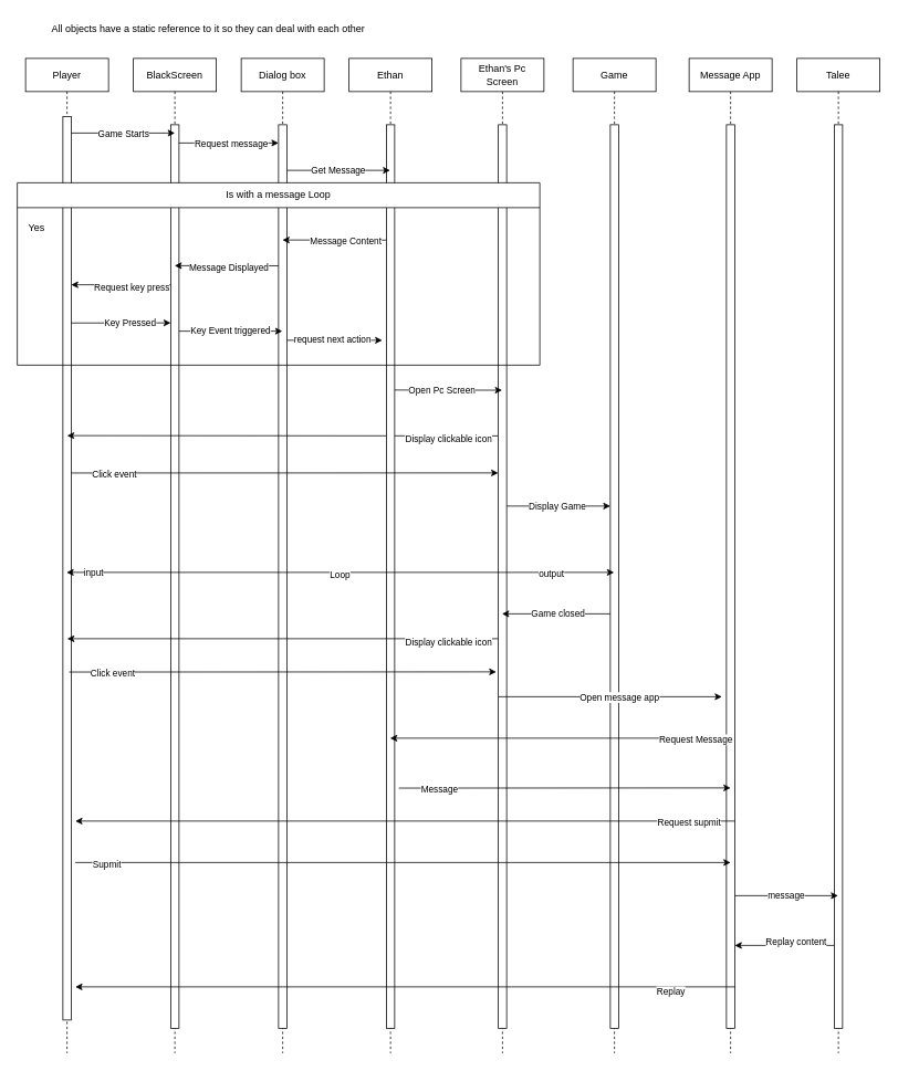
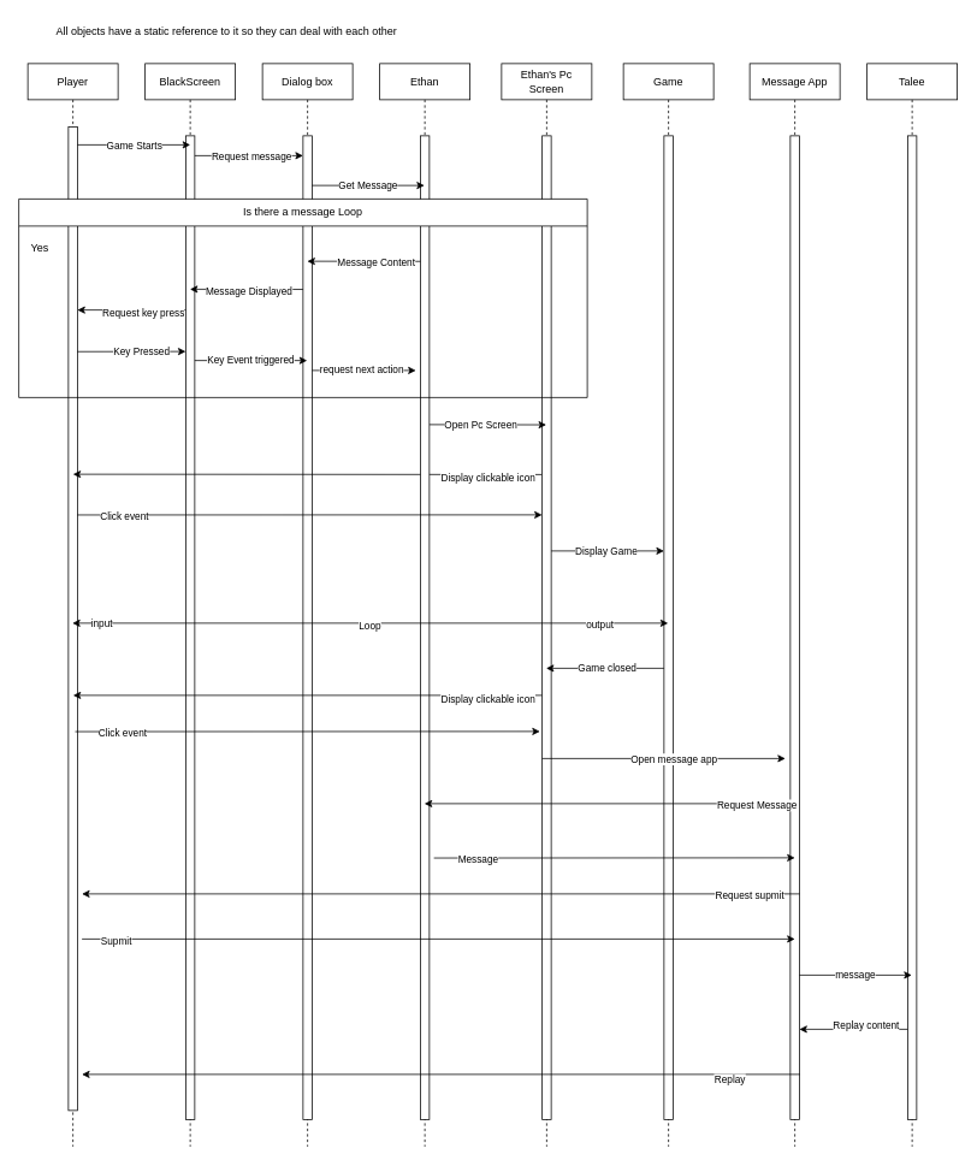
  <mxCell id="0" />
  <mxCell id="1" parent="0" />
  <mxCell id="2" value="Player" style="shape=umlLifeline;perimeter=lifelinePerimeter;whiteSpace=wrap;html=1;container=0;dropTarget=0;collapsible=0;recursiveResize=0;outlineConnect=0;portConstraint=eastwest;newEdgeStyle={&quot;edgeStyle&quot;:&quot;elbowEdgeStyle&quot;,&quot;elbow&quot;:&quot;vertical&quot;,&quot;curved&quot;:0,&quot;rounded&quot;:0};" parent="1" vertex="1"><mxGeometry x="30" y="70" width="100" height="1200" as="geometry" /></mxCell>
  <mxCell id="3" value="" style="html=1;points=[];perimeter=orthogonalPerimeter;outlineConnect=0;targetShapes=umlLifeline;portConstraint=eastwest;newEdgeStyle={&quot;edgeStyle&quot;:&quot;elbowEdgeStyle&quot;,&quot;elbow&quot;:&quot;vertical&quot;,&quot;curved&quot;:0,&quot;rounded&quot;:0};" parent="2" vertex="1"><mxGeometry x="45" y="70" width="10" height="1090" as="geometry" /></mxCell>
  <mxCell id="4" value="BlackScreen" style="shape=umlLifeline;perimeter=lifelinePerimeter;whiteSpace=wrap;html=1;container=0;dropTarget=0;collapsible=0;recursiveResize=0;outlineConnect=0;portConstraint=eastwest;newEdgeStyle={&quot;edgeStyle&quot;:&quot;elbowEdgeStyle&quot;,&quot;elbow&quot;:&quot;vertical&quot;,&quot;curved&quot;:0,&quot;rounded&quot;:0};" parent="1" vertex="1"><mxGeometry x="160" y="70" width="100" height="1200" as="geometry" /></mxCell>
  <mxCell id="5" value="" style="html=1;points=[];perimeter=orthogonalPerimeter;outlineConnect=0;targetShapes=umlLifeline;portConstraint=eastwest;newEdgeStyle={&quot;edgeStyle&quot;:&quot;elbowEdgeStyle&quot;,&quot;elbow&quot;:&quot;vertical&quot;,&quot;curved&quot;:0,&quot;rounded&quot;:0};" parent="4" vertex="1"><mxGeometry x="45" y="80" width="10" height="1090" as="geometry" /></mxCell>
  <mxCell id="6" style="edgeStyle=elbowEdgeStyle;rounded=0;orthogonalLoop=1;jettySize=auto;html=1;elbow=vertical;curved=0;" edge="1" parent="1" source="8"><mxGeometry relative="1" as="geometry"><mxPoint x="460" y="410" as="targetPoint" /></mxGeometry></mxCell>
  <mxCell id="7" value="request next action" style="edgeLabel;html=1;align=center;verticalAlign=middle;resizable=0;points=[];" vertex="1" connectable="0" parent="6"><mxGeometry x="-0.007" y="2" relative="1" as="geometry"><mxPoint as="offset" /></mxGeometry></mxCell>
  <mxCell id="8" value="Dialog box" style="shape=umlLifeline;perimeter=lifelinePerimeter;whiteSpace=wrap;html=1;container=0;dropTarget=0;collapsible=0;recursiveResize=0;outlineConnect=0;portConstraint=eastwest;newEdgeStyle={&quot;edgeStyle&quot;:&quot;elbowEdgeStyle&quot;,&quot;elbow&quot;:&quot;vertical&quot;,&quot;curved&quot;:0,&quot;rounded&quot;:0};" vertex="1" parent="1"><mxGeometry x="290" y="70" width="100" height="1200" as="geometry" /></mxCell>
  <mxCell id="9" value="" style="html=1;points=[];perimeter=orthogonalPerimeter;outlineConnect=0;targetShapes=umlLifeline;portConstraint=eastwest;newEdgeStyle={&quot;edgeStyle&quot;:&quot;elbowEdgeStyle&quot;,&quot;elbow&quot;:&quot;vertical&quot;,&quot;curved&quot;:0,&quot;rounded&quot;:0};" vertex="1" parent="8"><mxGeometry x="45" y="80" width="10" height="1090" as="geometry" /></mxCell>
  <mxCell id="10" style="edgeStyle=elbowEdgeStyle;rounded=0;orthogonalLoop=1;jettySize=auto;html=1;elbow=vertical;curved=0;" edge="1" parent="1"><mxGeometry relative="1" as="geometry"><mxPoint x="80.12" y="525.369" as="targetPoint" /><mxPoint x="599.62" y="525.369" as="sourcePoint" /></mxGeometry></mxCell>
  <mxCell id="11" value="Display clickable icon" style="edgeLabel;html=1;align=center;verticalAlign=middle;resizable=0;points=[];" vertex="1" connectable="0" parent="10"><mxGeometry x="-0.805" y="3" relative="1" as="geometry"><mxPoint x="-9" as="offset" /></mxGeometry></mxCell>
  <mxCell id="12" style="edgeStyle=elbowEdgeStyle;rounded=0;orthogonalLoop=1;jettySize=auto;html=1;elbow=vertical;curved=0;" edge="1" parent="1"><mxGeometry relative="1" as="geometry"><mxPoint x="604.447" y="610.005" as="sourcePoint" /><mxPoint x="735" y="610.005" as="targetPoint" /></mxGeometry></mxCell>
  <mxCell id="13" value="Display Game" style="edgeLabel;html=1;align=center;verticalAlign=middle;resizable=0;points=[];" vertex="1" connectable="0" parent="12"><mxGeometry x="0.285" y="1" relative="1" as="geometry"><mxPoint x="-18" as="offset" /></mxGeometry></mxCell>
  <mxCell id="14" value="Ethan's Pc Screen" style="shape=umlLifeline;perimeter=lifelinePerimeter;whiteSpace=wrap;html=1;container=0;dropTarget=0;collapsible=0;recursiveResize=0;outlineConnect=0;portConstraint=eastwest;newEdgeStyle={&quot;edgeStyle&quot;:&quot;elbowEdgeStyle&quot;,&quot;elbow&quot;:&quot;vertical&quot;,&quot;curved&quot;:0,&quot;rounded&quot;:0};" vertex="1" parent="1"><mxGeometry x="555" y="70" width="100" height="1200" as="geometry" /></mxCell>
  <mxCell id="15" value="" style="html=1;points=[];perimeter=orthogonalPerimeter;outlineConnect=0;targetShapes=umlLifeline;portConstraint=eastwest;newEdgeStyle={&quot;edgeStyle&quot;:&quot;elbowEdgeStyle&quot;,&quot;elbow&quot;:&quot;vertical&quot;,&quot;curved&quot;:0,&quot;rounded&quot;:0};" vertex="1" parent="14"><mxGeometry x="45" y="80" width="10" height="1090" as="geometry" /></mxCell>
  <mxCell id="16" value="Game closed" style="edgeStyle=elbowEdgeStyle;rounded=0;orthogonalLoop=1;jettySize=auto;html=1;elbow=horizontal;curved=0;" edge="1" parent="1"><mxGeometry relative="1" as="geometry"><mxPoint x="739.5" y="740.001" as="sourcePoint" /><mxPoint x="604.447" y="740.001" as="targetPoint" /></mxGeometry></mxCell>
  <mxCell id="17" value="Game" style="shape=umlLifeline;perimeter=lifelinePerimeter;whiteSpace=wrap;html=1;container=0;dropTarget=0;collapsible=0;recursiveResize=0;outlineConnect=0;portConstraint=eastwest;newEdgeStyle={&quot;edgeStyle&quot;:&quot;elbowEdgeStyle&quot;,&quot;elbow&quot;:&quot;vertical&quot;,&quot;curved&quot;:0,&quot;rounded&quot;:0};" vertex="1" parent="1"><mxGeometry x="690" y="70" width="100" height="1200" as="geometry" /></mxCell>
  <mxCell id="18" value="" style="html=1;points=[];perimeter=orthogonalPerimeter;outlineConnect=0;targetShapes=umlLifeline;portConstraint=eastwest;newEdgeStyle={&quot;edgeStyle&quot;:&quot;elbowEdgeStyle&quot;,&quot;elbow&quot;:&quot;vertical&quot;,&quot;curved&quot;:0,&quot;rounded&quot;:0};" vertex="1" parent="17"><mxGeometry x="45" y="80" width="10" height="1090" as="geometry" /></mxCell>
  <mxCell id="19" value="Message App&lt;br&gt;" style="shape=umlLifeline;perimeter=lifelinePerimeter;whiteSpace=wrap;html=1;container=0;dropTarget=0;collapsible=0;recursiveResize=0;outlineConnect=0;portConstraint=eastwest;newEdgeStyle={&quot;edgeStyle&quot;:&quot;elbowEdgeStyle&quot;,&quot;elbow&quot;:&quot;vertical&quot;,&quot;curved&quot;:0,&quot;rounded&quot;:0};" vertex="1" parent="1"><mxGeometry x="830" y="70" width="100" height="1200" as="geometry" /></mxCell>
  <mxCell id="20" value="" style="html=1;points=[];perimeter=orthogonalPerimeter;outlineConnect=0;targetShapes=umlLifeline;portConstraint=eastwest;newEdgeStyle={&quot;edgeStyle&quot;:&quot;elbowEdgeStyle&quot;,&quot;elbow&quot;:&quot;vertical&quot;,&quot;curved&quot;:0,&quot;rounded&quot;:0};" vertex="1" parent="19"><mxGeometry x="45" y="80" width="10" height="1090" as="geometry" /></mxCell>
  <mxCell id="21" value="Talee" style="shape=umlLifeline;perimeter=lifelinePerimeter;whiteSpace=wrap;html=1;container=0;dropTarget=0;collapsible=0;recursiveResize=0;outlineConnect=0;portConstraint=eastwest;newEdgeStyle={&quot;edgeStyle&quot;:&quot;elbowEdgeStyle&quot;,&quot;elbow&quot;:&quot;vertical&quot;,&quot;curved&quot;:0,&quot;rounded&quot;:0};" vertex="1" parent="1"><mxGeometry x="960" y="70" width="100" height="1200" as="geometry" /></mxCell>
  <mxCell id="22" value="" style="html=1;points=[];perimeter=orthogonalPerimeter;outlineConnect=0;targetShapes=umlLifeline;portConstraint=eastwest;newEdgeStyle={&quot;edgeStyle&quot;:&quot;elbowEdgeStyle&quot;,&quot;elbow&quot;:&quot;vertical&quot;,&quot;curved&quot;:0,&quot;rounded&quot;:0};" vertex="1" parent="21"><mxGeometry x="45" y="80" width="10" height="1090" as="geometry" /></mxCell>
  <mxCell id="23" value="" style="endArrow=classic;html=1;rounded=0;" edge="1" parent="1" source="3" target="4"><mxGeometry width="50" height="50" relative="1" as="geometry"><mxPoint x="360" y="260" as="sourcePoint" /><mxPoint x="410" y="210" as="targetPoint" /><Array as="points"><mxPoint x="210" y="160" /></Array></mxGeometry></mxCell>
  <mxCell id="24" value="Game Starts" style="edgeLabel;html=1;align=center;verticalAlign=middle;resizable=0;points=[];" vertex="1" connectable="0" parent="23"><mxGeometry x="-0.005" relative="1" as="geometry"><mxPoint as="offset" /></mxGeometry></mxCell>
  <mxCell id="25" value="" style="endArrow=classic;html=1;rounded=0;" edge="1" parent="1"><mxGeometry width="50" height="50" relative="1" as="geometry"><mxPoint x="215" y="172" as="sourcePoint" /><mxPoint x="335" y="172" as="targetPoint" /></mxGeometry></mxCell>
  <mxCell id="26" value="Request message" style="edgeLabel;html=1;align=center;verticalAlign=middle;resizable=0;points=[];" vertex="1" connectable="0" parent="25"><mxGeometry x="0.032" relative="1" as="geometry"><mxPoint as="offset" /></mxGeometry></mxCell>
  <mxCell id="27" style="edgeStyle=elbowEdgeStyle;rounded=0;orthogonalLoop=1;jettySize=auto;html=1;elbow=vertical;curved=0;" edge="1" parent="1"><mxGeometry relative="1" as="geometry"><mxPoint x="604.5" y="470.23" as="targetPoint" /><mxPoint x="474.731" y="469.999" as="sourcePoint" /><Array as="points"><mxPoint x="610" y="470.23" /></Array></mxGeometry></mxCell>
  <mxCell id="28" value="Open Pc Screen&lt;br&gt;" style="edgeLabel;html=1;align=center;verticalAlign=middle;resizable=0;points=[];" vertex="1" connectable="0" parent="27"><mxGeometry x="-0.12" relative="1" as="geometry"><mxPoint as="offset" /></mxGeometry></mxCell>
  <mxCell id="29" value="Ethan" style="shape=umlLifeline;perimeter=lifelinePerimeter;whiteSpace=wrap;html=1;container=0;dropTarget=0;collapsible=0;recursiveResize=0;outlineConnect=0;portConstraint=eastwest;newEdgeStyle={&quot;edgeStyle&quot;:&quot;elbowEdgeStyle&quot;,&quot;elbow&quot;:&quot;vertical&quot;,&quot;curved&quot;:0,&quot;rounded&quot;:0};" vertex="1" parent="1"><mxGeometry x="420" y="70" width="100" height="1200" as="geometry" /></mxCell>
  <mxCell id="30" value="" style="html=1;points=[];perimeter=orthogonalPerimeter;outlineConnect=0;targetShapes=umlLifeline;portConstraint=eastwest;newEdgeStyle={&quot;edgeStyle&quot;:&quot;elbowEdgeStyle&quot;,&quot;elbow&quot;:&quot;vertical&quot;,&quot;curved&quot;:0,&quot;rounded&quot;:0};" vertex="1" parent="29"><mxGeometry x="45" y="80" width="10" height="1090" as="geometry" /></mxCell>
  <mxCell id="31" value="Get Message" style="edgeStyle=elbowEdgeStyle;rounded=0;orthogonalLoop=1;jettySize=auto;html=1;elbow=horizontal;curved=0;" edge="1" parent="1"><mxGeometry relative="1" as="geometry"><mxPoint x="345" y="205.004" as="sourcePoint" /><mxPoint x="469.5" y="205.004" as="targetPoint" /></mxGeometry></mxCell>
  <mxCell id="32" style="edgeStyle=elbowEdgeStyle;rounded=0;orthogonalLoop=1;jettySize=auto;html=1;elbow=vertical;curved=0;" edge="1" parent="1"><mxGeometry relative="1" as="geometry"><mxPoint x="465" y="289.154" as="sourcePoint" /><mxPoint x="339.731" y="289.154" as="targetPoint" /></mxGeometry></mxCell>
  <mxCell id="33" value="Message Content" style="edgeLabel;html=1;align=center;verticalAlign=middle;resizable=0;points=[];" vertex="1" connectable="0" parent="32"><mxGeometry x="-0.196" y="1" relative="1" as="geometry"><mxPoint as="offset" /></mxGeometry></mxCell>
  <mxCell id="34" style="edgeStyle=elbowEdgeStyle;rounded=0;orthogonalLoop=1;jettySize=auto;html=1;elbow=vertical;curved=0;" edge="1" parent="1"><mxGeometry relative="1" as="geometry"><mxPoint x="335" y="320.154" as="sourcePoint" /><mxPoint x="209.731" y="320.154" as="targetPoint" /></mxGeometry></mxCell>
  <mxCell id="35" value="Message Displayed" style="edgeLabel;html=1;align=center;verticalAlign=middle;resizable=0;points=[];" vertex="1" connectable="0" parent="34"><mxGeometry x="-0.024" y="2" relative="1" as="geometry"><mxPoint as="offset" /></mxGeometry></mxCell>
  <mxCell id="36" style="edgeStyle=elbowEdgeStyle;rounded=0;orthogonalLoop=1;jettySize=auto;html=1;elbow=vertical;curved=0;" edge="1" parent="1"><mxGeometry relative="1" as="geometry"><mxPoint x="205" y="343.004" as="sourcePoint" /><mxPoint x="85" y="343.004" as="targetPoint" /></mxGeometry></mxCell>
  <mxCell id="37" value="Request key press&lt;br&gt;" style="edgeLabel;html=1;align=center;verticalAlign=middle;resizable=0;points=[];" vertex="1" connectable="0" parent="36"><mxGeometry x="-0.198" y="2" relative="1" as="geometry"><mxPoint as="offset" /></mxGeometry></mxCell>
  <mxCell id="38" style="edgeStyle=elbowEdgeStyle;rounded=0;orthogonalLoop=1;jettySize=auto;html=1;elbow=vertical;curved=0;" edge="1" parent="1"><mxGeometry relative="1" as="geometry"><mxPoint x="205" y="389.154" as="targetPoint" /><mxPoint x="85" y="389.154" as="sourcePoint" /></mxGeometry></mxCell>
  <mxCell id="39" value="Key Pressed" style="edgeLabel;html=1;align=center;verticalAlign=middle;resizable=0;points=[];" vertex="1" connectable="0" parent="38"><mxGeometry x="0.177" y="1" relative="1" as="geometry"><mxPoint as="offset" /></mxGeometry></mxCell>
  <mxCell id="40" value="Key Event triggered" style="edgeStyle=elbowEdgeStyle;rounded=0;orthogonalLoop=1;jettySize=auto;html=1;elbow=vertical;curved=0;" edge="1" parent="1"><mxGeometry relative="1" as="geometry"><mxPoint x="215" y="399.004" as="sourcePoint" /><mxPoint x="339.5" y="399.004" as="targetPoint" /></mxGeometry></mxCell>
- <mxCell id="41" value="Is with a message Loop" style="swimlane;fontStyle=0;childLayout=stackLayout;horizontal=1;startSize=30;horizontalStack=0;resizeParent=1;resizeParentMax=0;resizeLast=0;collapsible=1;marginBottom=0;whiteSpace=wrap;html=1;" vertex="1" parent="1"><mxGeometry x="20" y="220" width="630" height="220" as="geometry" /></mxCell>
+ <mxCell id="41" value="Is there a message Loop" style="swimlane;fontStyle=0;childLayout=stackLayout;horizontal=1;startSize=30;horizontalStack=0;resizeParent=1;resizeParentMax=0;resizeLast=0;collapsible=1;marginBottom=0;whiteSpace=wrap;html=1;" vertex="1" parent="1"><mxGeometry x="20" y="220" width="630" height="220" as="geometry" /></mxCell>
  <mxCell id="42" value="Yes&lt;br&gt;" style="text;html=1;align=center;verticalAlign=middle;resizable=0;points=[];autosize=1;strokeColor=none;fillColor=none;" vertex="1" parent="1"><mxGeometry x="23" y="260" width="40" height="30" as="geometry" /></mxCell>
  <mxCell id="43" value="All objects have a static&amp;nbsp;reference to it so they can deal with each other" style="text;html=1;align=center;verticalAlign=middle;resizable=0;points=[];autosize=1;strokeColor=none;fillColor=none;" vertex="1" parent="1"><mxGeometry x="50" width="400" height="30" as="geometry" y="20" /></mxCell>
  <mxCell id="44" style="edgeStyle=elbowEdgeStyle;rounded=0;orthogonalLoop=1;jettySize=auto;html=1;elbow=vertical;curved=0;" edge="1" parent="1"><mxGeometry relative="1" as="geometry"><mxPoint x="599.87" y="570.112" as="targetPoint" /><mxPoint x="84.87" y="570.112" as="sourcePoint" /></mxGeometry></mxCell>
  <mxCell id="45" value="Click event" style="edgeLabel;html=1;align=center;verticalAlign=middle;resizable=0;points=[];" vertex="1" connectable="0" parent="44"><mxGeometry x="-0.794" y="-1" relative="1" as="geometry"><mxPoint x="-1" as="offset" /></mxGeometry></mxCell>
  <mxCell id="46" value="" style="endArrow=classic;startArrow=classic;html=1;rounded=0;" edge="1" parent="1" source="2" target="17"><mxGeometry width="50" height="50" relative="1" as="geometry"><mxPoint x="540" y="540" as="sourcePoint" /><mxPoint x="590" y="490" as="targetPoint" /><Array as="points"><mxPoint x="420" y="690" /></Array></mxGeometry></mxCell>
  <mxCell id="47" value="output&lt;br&gt;" style="edgeLabel;html=1;align=center;verticalAlign=middle;resizable=0;points=[];" vertex="1" connectable="0" parent="46"><mxGeometry x="0.769" y="-1" relative="1" as="geometry"><mxPoint as="offset" /></mxGeometry></mxCell>
  <mxCell id="48" value="input" style="edgeLabel;html=1;align=center;verticalAlign=middle;resizable=0;points=[];" vertex="1" connectable="0" parent="46"><mxGeometry x="-0.902" y="1" relative="1" as="geometry"><mxPoint as="offset" /></mxGeometry></mxCell>
  <mxCell id="49" value="Loop" style="edgeLabel;html=1;align=center;verticalAlign=middle;resizable=0;points=[];" vertex="1" connectable="0" parent="46"><mxGeometry x="-0.002" y="-2" relative="1" as="geometry"><mxPoint as="offset" /></mxGeometry></mxCell>
  <mxCell id="50" style="edgeStyle=elbowEdgeStyle;rounded=0;orthogonalLoop=1;jettySize=auto;html=1;elbow=vertical;curved=0;" edge="1" parent="1"><mxGeometry relative="1" as="geometry"><mxPoint x="80.25" y="769.999" as="targetPoint" /><mxPoint x="599.75" y="769.999" as="sourcePoint" /></mxGeometry></mxCell>
  <mxCell id="51" value="Display clickable icon" style="edgeLabel;html=1;align=center;verticalAlign=middle;resizable=0;points=[];" vertex="1" connectable="0" parent="50"><mxGeometry x="-0.805" y="3" relative="1" as="geometry"><mxPoint x="-9" as="offset" /></mxGeometry></mxCell>
  <mxCell id="52" style="edgeStyle=elbowEdgeStyle;rounded=0;orthogonalLoop=1;jettySize=auto;html=1;elbow=vertical;curved=0;" edge="1" parent="1"><mxGeometry relative="1" as="geometry"><mxPoint x="597.5" y="810.222" as="targetPoint" /><mxPoint x="82.5" y="810.222" as="sourcePoint" /></mxGeometry></mxCell>
  <mxCell id="53" value="Click event" style="edgeLabel;html=1;align=center;verticalAlign=middle;resizable=0;points=[];" vertex="1" connectable="0" parent="52"><mxGeometry x="-0.794" y="-1" relative="1" as="geometry"><mxPoint x="-1" as="offset" /></mxGeometry></mxCell>
  <mxCell id="54" style="edgeStyle=elbowEdgeStyle;rounded=0;orthogonalLoop=1;jettySize=auto;html=1;elbow=vertical;curved=0;" edge="1" parent="1"><mxGeometry relative="1" as="geometry"><mxPoint x="600" y="840" as="sourcePoint" /><mxPoint x="869.5" y="840" as="targetPoint" /></mxGeometry></mxCell>
  <mxCell id="55" value="Open message app&lt;br&gt;" style="edgeLabel;html=1;align=center;verticalAlign=middle;resizable=0;points=[];" vertex="1" connectable="0" parent="54"><mxGeometry x="-0.685" relative="1" as="geometry"><mxPoint x="103" as="offset" /></mxGeometry></mxCell>
  <mxCell id="56" style="edgeStyle=elbowEdgeStyle;rounded=0;orthogonalLoop=1;jettySize=auto;html=1;elbow=vertical;curved=0;" edge="1" parent="1" source="20"><mxGeometry relative="1" as="geometry"><mxPoint x="1010.47" y="890.001" as="sourcePoint" /><mxPoint x="469.54" y="890.222" as="targetPoint" /></mxGeometry></mxCell>
  <mxCell id="57" value="Request Message" style="edgeLabel;html=1;align=center;verticalAlign=middle;resizable=0;points=[];" vertex="1" connectable="0" parent="56"><mxGeometry x="-0.815" y="1" relative="1" as="geometry"><mxPoint as="offset" /></mxGeometry></mxCell>
  <mxCell id="58" style="edgeStyle=elbowEdgeStyle;rounded=0;orthogonalLoop=1;jettySize=auto;html=1;elbow=vertical;curved=0;" edge="1" parent="1"><mxGeometry relative="1" as="geometry"><mxPoint x="480" y="950.236" as="sourcePoint" /><mxPoint x="880" y="950.236" as="targetPoint" /></mxGeometry></mxCell>
  <mxCell id="59" value="Message&lt;br&gt;" style="edgeLabel;html=1;align=center;verticalAlign=middle;resizable=0;points=[];" vertex="1" connectable="0" parent="58"><mxGeometry x="-0.755" y="-1" relative="1" as="geometry"><mxPoint as="offset" /></mxGeometry></mxCell>
  <mxCell id="60" style="edgeStyle=elbowEdgeStyle;rounded=0;orthogonalLoop=1;jettySize=auto;html=1;elbow=vertical;curved=0;" edge="1" parent="1"><mxGeometry relative="1" as="geometry"><mxPoint x="885.45" y="989.996" as="sourcePoint" /><mxPoint x="89.998" y="989.996" as="targetPoint" /></mxGeometry></mxCell>
  <mxCell id="61" value="Request supmit" style="edgeLabel;html=1;align=center;verticalAlign=middle;resizable=0;points=[];" vertex="1" connectable="0" parent="60"><mxGeometry x="-0.858" y="1" relative="1" as="geometry"><mxPoint as="offset" /></mxGeometry></mxCell>
  <mxCell id="62" style="edgeStyle=elbowEdgeStyle;rounded=0;orthogonalLoop=1;jettySize=auto;html=1;elbow=vertical;curved=0;" edge="1" parent="1"><mxGeometry relative="1" as="geometry"><mxPoint x="90" y="1039.996" as="sourcePoint" /><mxPoint x="880" y="1039.996" as="targetPoint" /></mxGeometry></mxCell>
  <mxCell id="63" value="Supmit" style="edgeLabel;html=1;align=center;verticalAlign=middle;resizable=0;points=[];" vertex="1" connectable="0" parent="62"><mxGeometry x="-0.904" y="-1" relative="1" as="geometry"><mxPoint as="offset" /></mxGeometry></mxCell>
  <mxCell id="64" value="message&lt;br&gt;" style="edgeStyle=elbowEdgeStyle;rounded=0;orthogonalLoop=1;jettySize=auto;html=1;elbow=horizontal;curved=0;" edge="1" parent="1"><mxGeometry relative="1" as="geometry"><mxPoint x="885" y="1079.998" as="sourcePoint" /><mxPoint x="1009.5" y="1079.998" as="targetPoint" /></mxGeometry></mxCell>
  <mxCell id="65" style="edgeStyle=elbowEdgeStyle;rounded=0;orthogonalLoop=1;jettySize=auto;html=1;elbow=vertical;curved=0;" edge="1" parent="1"><mxGeometry relative="1" as="geometry"><mxPoint x="1005" y="1139.998" as="sourcePoint" /><mxPoint x="885" y="1139.998" as="targetPoint" /></mxGeometry></mxCell>
  <mxCell id="66" value="Replay content" style="edgeLabel;html=1;align=center;verticalAlign=middle;resizable=0;points=[];" vertex="1" connectable="0" parent="65"><mxGeometry x="-0.23" y="-5" relative="1" as="geometry"><mxPoint x="-1" as="offset" /></mxGeometry></mxCell>
  <mxCell id="67" style="edgeStyle=elbowEdgeStyle;rounded=0;orthogonalLoop=1;jettySize=auto;html=1;elbow=vertical;curved=0;" edge="1" parent="1"><mxGeometry relative="1" as="geometry"><mxPoint x="885.68" y="1189.998" as="sourcePoint" /><mxPoint x="90.004" y="1189.998" as="targetPoint" /></mxGeometry></mxCell>
  <mxCell id="68" value="Replay" style="edgeLabel;html=1;align=center;verticalAlign=middle;resizable=0;points=[];" vertex="1" connectable="0" parent="67"><mxGeometry x="-0.807" y="5" relative="1" as="geometry"><mxPoint x="-1" as="offset" /></mxGeometry></mxCell>
